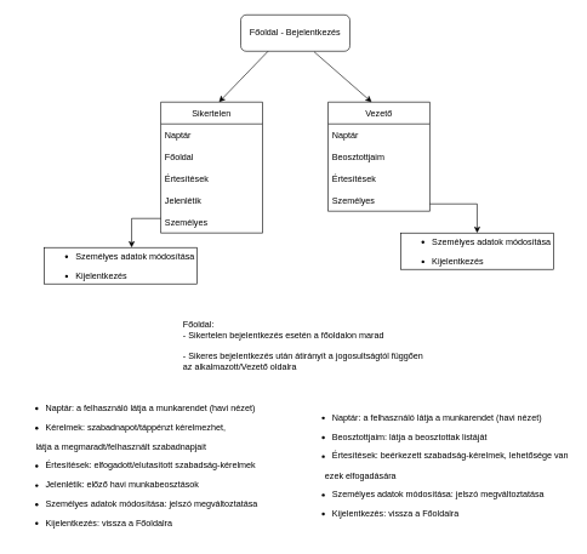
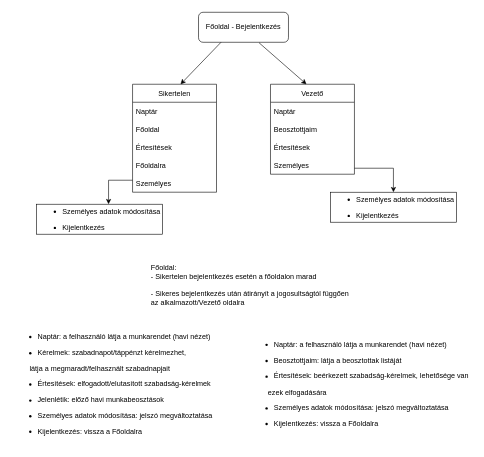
  <mxCell id="0" />
  <mxCell id="1" parent="0" />
  <mxCell id="2" value="Főoldal - Bejelentkezés" style="rounded=1;whiteSpace=wrap;html=1;" parent="1" vertex="1"><mxGeometry x="330" y="20" width="150" height="50" as="geometry" /></mxCell>
  <mxCell id="3" value="Sikertelen" style="swimlane;fontStyle=0;childLayout=stackLayout;horizontal=1;startSize=30;horizontalStack=0;resizeParent=1;resizeParentMax=0;resizeLast=0;collapsible=1;marginBottom=0;" parent="1" vertex="1"><mxGeometry x="220" y="140" width="140" height="180" as="geometry" /></mxCell>
  <mxCell id="4" value="Naptár" style="text;strokeColor=none;fillColor=none;align=left;verticalAlign=middle;spacingLeft=4;spacingRight=4;overflow=hidden;points=[[0,0.5],[1,0.5]];portConstraint=eastwest;rotatable=0;" parent="3" vertex="1"><mxGeometry y="30" width="140" height="30" as="geometry" /></mxCell>
  <mxCell id="5" value="Főoldal" style="text;strokeColor=none;fillColor=none;align=left;verticalAlign=middle;spacingLeft=4;spacingRight=4;overflow=hidden;points=[[0,0.5],[1,0.5]];portConstraint=eastwest;rotatable=0;" parent="3" vertex="1"><mxGeometry y="60" width="140" height="30" as="geometry" /></mxCell>
  <mxCell id="6" value="Értesítések" style="text;strokeColor=none;fillColor=none;align=left;verticalAlign=middle;spacingLeft=4;spacingRight=4;overflow=hidden;points=[[0,0.5],[1,0.5]];portConstraint=eastwest;rotatable=0;" parent="3" vertex="1"><mxGeometry y="90" width="140" height="30" as="geometry" /></mxCell>
- <mxCell id="7" value="Jelenlétik" style="text;strokeColor=none;fillColor=none;align=left;verticalAlign=middle;spacingLeft=4;spacingRight=4;overflow=hidden;points=[[0,0.5],[1,0.5]];portConstraint=eastwest;rotatable=0;" parent="3" vertex="1"><mxGeometry y="120" width="140" height="30" as="geometry" /></mxCell>
+ <mxCell id="7" value="Főoldalra" style="text;strokeColor=none;fillColor=none;align=left;verticalAlign=middle;spacingLeft=4;spacingRight=4;overflow=hidden;points=[[0,0.5],[1,0.5]];portConstraint=eastwest;rotatable=0;" parent="3" vertex="1"><mxGeometry y="120" width="140" height="30" as="geometry" /></mxCell>
  <mxCell id="8" value="Személyes" style="text;strokeColor=none;fillColor=none;align=left;verticalAlign=middle;spacingLeft=4;spacingRight=4;overflow=hidden;points=[[0,0.5],[1,0.5]];portConstraint=eastwest;rotatable=0;" parent="3" vertex="1"><mxGeometry y="150" width="140" height="30" as="geometry" /></mxCell>
  <mxCell id="9" value="" style="edgeStyle=segmentEdgeStyle;endArrow=classic;html=1;rounded=0;" parent="1" edge="1"><mxGeometry width="50" height="50" relative="1" as="geometry"><mxPoint x="220" y="300" as="sourcePoint" /><mxPoint x="180" y="340" as="targetPoint" /></mxGeometry></mxCell>
  <mxCell id="10" value="&lt;div&gt;&lt;ul&gt;&lt;li&gt;Személyes adatok módosítása&lt;/li&gt;&lt;/ul&gt;&lt;/div&gt;&lt;div align=&quot;left&quot;&gt;&lt;ul&gt;&lt;li&gt;Kijelentkezés&lt;br&gt;&lt;/li&gt;&lt;/ul&gt;&lt;/div&gt;" style="rounded=0;whiteSpace=wrap;html=1;" parent="1" vertex="1"><mxGeometry x="60" y="340" width="210" height="50" as="geometry" /></mxCell>
  <mxCell id="11" value="" style="endArrow=classic;html=1;rounded=0;entryX=0.5;entryY=0;entryDx=0;entryDy=0;exitX=0.25;exitY=1;exitDx=0;exitDy=0;" parent="1" source="2" edge="1"><mxGeometry width="50" height="50" relative="1" as="geometry"><mxPoint x="370" y="70" as="sourcePoint" /><mxPoint x="300" y="140" as="targetPoint" /></mxGeometry></mxCell>
  <mxCell id="12" value="Vezető" style="swimlane;fontStyle=0;childLayout=stackLayout;horizontal=1;startSize=30;horizontalStack=0;resizeParent=1;resizeParentMax=0;resizeLast=0;collapsible=1;marginBottom=0;" parent="1" vertex="1"><mxGeometry x="450" y="140" width="140" height="150" as="geometry" /></mxCell>
  <mxCell id="13" value="Naptár" style="text;strokeColor=none;fillColor=none;align=left;verticalAlign=middle;spacingLeft=4;spacingRight=4;overflow=hidden;points=[[0,0.5],[1,0.5]];portConstraint=eastwest;rotatable=0;" parent="12" vertex="1"><mxGeometry y="30" width="140" height="30" as="geometry" /></mxCell>
  <mxCell id="14" value="Beosztottjaim" style="text;strokeColor=none;fillColor=none;align=left;verticalAlign=middle;spacingLeft=4;spacingRight=4;overflow=hidden;points=[[0,0.5],[1,0.5]];portConstraint=eastwest;rotatable=0;" parent="12" vertex="1"><mxGeometry y="60" width="140" height="30" as="geometry" /></mxCell>
  <mxCell id="15" value="Értesítések" style="text;strokeColor=none;fillColor=none;align=left;verticalAlign=middle;spacingLeft=4;spacingRight=4;overflow=hidden;points=[[0,0.5],[1,0.5]];portConstraint=eastwest;rotatable=0;" parent="12" vertex="1"><mxGeometry y="90" width="140" height="30" as="geometry" /></mxCell>
  <mxCell id="16" value="Személyes" style="text;strokeColor=none;fillColor=none;align=left;verticalAlign=middle;spacingLeft=4;spacingRight=4;overflow=hidden;points=[[0,0.5],[1,0.5]];portConstraint=eastwest;rotatable=0;" parent="12" vertex="1"><mxGeometry y="120" width="140" height="30" as="geometry" /></mxCell>
  <mxCell id="17" value="" style="endArrow=classic;html=1;rounded=0;entryX=0.5;entryY=0;entryDx=0;entryDy=0;exitX=0.673;exitY=1.017;exitDx=0;exitDy=0;exitPerimeter=0;" parent="1" source="2" edge="1"><mxGeometry width="50" height="50" relative="1" as="geometry"><mxPoint x="430" y="90" as="sourcePoint" /><mxPoint x="510" y="140" as="targetPoint" /></mxGeometry></mxCell>
  <mxCell id="18" value="&lt;div&gt;&lt;ul&gt;&lt;li&gt;Személyes adatok módosítása&lt;/li&gt;&lt;/ul&gt;&lt;/div&gt;&lt;div align=&quot;left&quot;&gt;&lt;ul&gt;&lt;li&gt;Kijelentkezés&lt;br&gt;&lt;/li&gt;&lt;/ul&gt;&lt;/div&gt;" style="rounded=0;whiteSpace=wrap;html=1;" parent="1" vertex="1"><mxGeometry x="550" y="320" width="210" height="50" as="geometry" /></mxCell>
  <mxCell id="19" value="" style="edgeStyle=segmentEdgeStyle;endArrow=classic;html=1;rounded=0;entryX=0.5;entryY=0;entryDx=0;entryDy=0;" parent="1" target="18" edge="1"><mxGeometry width="50" height="50" relative="1" as="geometry"><mxPoint x="590" y="280" as="sourcePoint" /><mxPoint x="640" y="230" as="targetPoint" /></mxGeometry></mxCell>
  <mxCell id="20" value="&lt;div align=&quot;left&quot;&gt;Főoldal:&lt;/div&gt;&lt;div align=&quot;left&quot;&gt;- Sikertelen bejelentkezés esetén a főoldalon marad&lt;/div&gt;&lt;div&gt;&lt;br&gt;&lt;/div&gt;&lt;div&gt;- Sikeres bejelentkezés után átirányít a jogosultságtól függően&lt;/div&gt;&lt;div&gt;az alkalmazott/Vezető oldalra&lt;br&gt;&lt;/div&gt;" style="text;html=1;align=left;verticalAlign=middle;resizable=1;points=[];autosize=1;strokeColor=none;fillColor=none;" parent="1" vertex="1"><mxGeometry x="249" y="430" width="330" height="90" as="geometry" /></mxCell>
  <mxCell id="21" value="&lt;ul&gt;&lt;li&gt;Naptár: a felhasználó látja a munkarendet (havi nézet)&lt;/li&gt;&lt;/ul&gt;&lt;div&gt;&lt;ul&gt;&lt;li&gt;Kérelmek: szabadnapot/táppénzt kérelmezhet, &lt;br&gt;&lt;/li&gt;&lt;/ul&gt;&lt;span style=&quot;white-space: pre&quot;&gt;&#09;&lt;/span&gt;látja a megmaradt/felhasznált szabadnapjait&lt;div&gt;&lt;ul&gt;&lt;li&gt;Értesítések: elfogadott/elutasított szabadság-kérelmek&lt;/li&gt;&lt;/ul&gt;&lt;/div&gt;&lt;/div&gt;&lt;div&gt;&lt;ul&gt;&lt;li&gt;Jelenlétik: előző havi munkabeosztások&lt;/li&gt;&lt;/ul&gt;&lt;/div&gt;&lt;div&gt;&lt;ul&gt;&lt;li&gt;Személyes adatok módosítása: jelszó megváltoztatása&lt;/li&gt;&lt;/ul&gt;&lt;/div&gt;&lt;div&gt;&lt;ul&gt;&lt;li&gt;Kijelentkezés: vissza a Főoldalra&lt;br&gt;&lt;/li&gt;&lt;/ul&gt;&lt;/div&gt;" style="text;html=1;align=left;verticalAlign=middle;resizable=1;points=[];autosize=1;strokeColor=none;fillColor=none;" parent="1" vertex="1"><mxGeometry x="20" y="540" width="340" height="200" as="geometry" /></mxCell>
  <mxCell id="22" value="&lt;ul&gt;&lt;li&gt;Naptár: a felhasználó látja a munkarendet (havi nézet)&lt;/li&gt;&lt;/ul&gt;&lt;div&gt;&lt;ul&gt;&lt;li&gt;Beosztottjaim: látja a beosztottak listáját&lt;br&gt;&lt;/li&gt;&lt;/ul&gt;&lt;div&gt;&lt;ul&gt;&lt;li&gt;Értesítések: beérkezett szabadság-kérelmek, lehetősége van&lt;/li&gt;&lt;/ul&gt;&lt;span style=&quot;white-space: pre&quot;&gt;&#09;&lt;/span&gt;&amp;nbsp;ezek elfogadására&lt;br&gt;&lt;/div&gt;&lt;/div&gt;&lt;div&gt;&lt;ul&gt;&lt;li&gt;Személyes adatok módosítása: jelszó megváltoztatása&lt;/li&gt;&lt;/ul&gt;&lt;/div&gt;&lt;div&gt;&lt;ul&gt;&lt;li&gt;Kijelentkezés: vissza a Főoldalra&lt;br&gt;&lt;/li&gt;&lt;/ul&gt;&lt;/div&gt;" style="text;html=1;align=left;verticalAlign=middle;resizable=1;points=[];autosize=1;strokeColor=none;fillColor=none;" parent="1" vertex="1"><mxGeometry x="414" y="555" width="370" height="170" as="geometry" /></mxCell>
